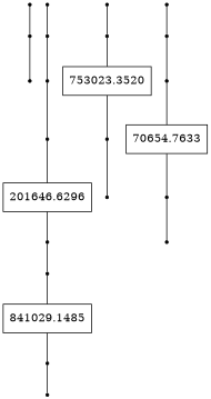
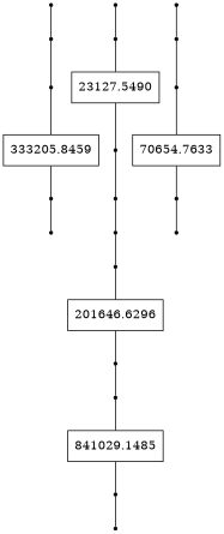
  graph {
    fontname="DejaVu Serif"
    node [fontname="DejaVu Serif" shape=point]
    edge [fontname="DejaVu Serif"]
    start_1291113768
    start_2005167404
    start_1418385211
+   n4 [label=333205.8459 shape=record]
    end_2005167404
    start_1920467934
    start_1883840933
    end_1418385211
    start_1282811396
-   n10 [label=753023.3520 shape=record]
    end_1282811396
    start_641853239
+   n13 [label=23127.5490 shape=record]
    end_641853239
    n15 [label=201646.6296 shape=record]
    end_1920467934
    start_385337537
    n18 [label=70654.7633 shape=record]
    end_1883840933
    start_233996206
    n21 [label=841029.1485 shape=record]
    end_233996206
    start_614685048
    end_614685048
    end_385337537
    end_1291113768
    start_1291113768 -- start_2005167404
    start_2005167404 -- start_1418385211
+   start_1418385211 -- n4
+   n4 -- end_1418385211
    end_2005167404 -- start_1920467934
    start_1920467934 -- start_1883840933
    start_1883840933 -- n15
    end_1418385211 -- start_1282811396
-   start_1282811396 -- n10
-   n10 -- end_1282811396
    end_1282811396 -- start_641853239
+   start_641853239 -- n13
+   n13 -- end_641853239
    end_641853239 -- end_2005167404
    n15 -- end_1883840933
    end_1920467934 -- start_385337537
    start_385337537 -- n18
    n18 -- end_385337537
    end_1883840933 -- start_233996206
    start_233996206 -- n21
    n21 -- end_233996206
    end_233996206 -- start_614685048
    end_614685048 -- end_1920467934
    end_385337537 -- end_1291113768
  }
